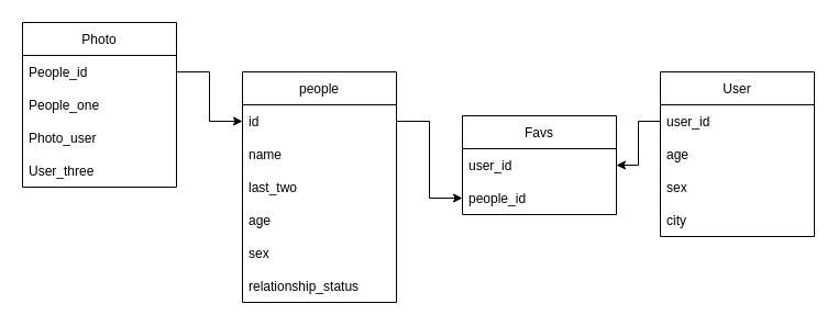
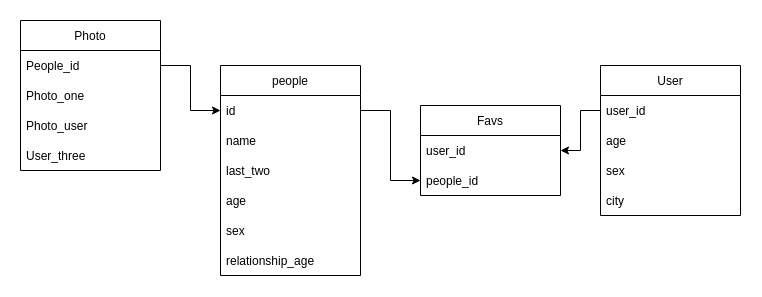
  <mxCell id="0" />
  <mxCell id="1" parent="0" />
  <mxCell id="2" value="User" style="swimlane;fontStyle=0;childLayout=stackLayout;horizontal=1;startSize=30;horizontalStack=0;resizeParent=1;resizeParentMax=0;resizeLast=0;collapsible=1;marginBottom=0;" parent="1" vertex="1"><mxGeometry x="600" y="65" width="140" height="150" as="geometry" /></mxCell>
  <mxCell id="3" value="user_id" style="text;strokeColor=none;fillColor=none;align=left;verticalAlign=middle;spacingLeft=4;spacingRight=4;overflow=hidden;points=[[0,0.5],[1,0.5]];portConstraint=eastwest;rotatable=0;" parent="2" vertex="1"><mxGeometry y="30" width="140" height="30" as="geometry" /></mxCell>
  <mxCell id="4" value="age" style="text;strokeColor=none;fillColor=none;align=left;verticalAlign=middle;spacingLeft=4;spacingRight=4;overflow=hidden;points=[[0,0.5],[1,0.5]];portConstraint=eastwest;rotatable=0;" vertex="1" parent="2"><mxGeometry y="60" width="140" height="30" as="geometry" /></mxCell>
  <mxCell id="5" value="sex" style="text;strokeColor=none;fillColor=none;align=left;verticalAlign=middle;spacingLeft=4;spacingRight=4;overflow=hidden;points=[[0,0.5],[1,0.5]];portConstraint=eastwest;rotatable=0;" parent="2" vertex="1"><mxGeometry y="90" width="140" height="30" as="geometry" /></mxCell>
  <mxCell id="6" value="city" style="text;strokeColor=none;fillColor=none;align=left;verticalAlign=middle;spacingLeft=4;spacingRight=4;overflow=hidden;points=[[0,0.5],[1,0.5]];portConstraint=eastwest;rotatable=0;" vertex="1" parent="2"><mxGeometry y="120" width="140" height="30" as="geometry" /></mxCell>
  <mxCell id="7" value="Photo" style="swimlane;fontStyle=0;childLayout=stackLayout;horizontal=1;startSize=30;horizontalStack=0;resizeParent=1;resizeParentMax=0;resizeLast=0;collapsible=1;marginBottom=0;" parent="1" vertex="1"><mxGeometry x="20" y="20" width="140" height="150" as="geometry" /></mxCell>
  <mxCell id="8" value="People_id" style="text;strokeColor=none;fillColor=none;align=left;verticalAlign=middle;spacingLeft=4;spacingRight=4;overflow=hidden;points=[[0,0.5],[1,0.5]];portConstraint=eastwest;rotatable=0;" parent="7" vertex="1"><mxGeometry y="30" width="140" height="30" as="geometry" /></mxCell>
- <mxCell id="9" value="People_one" style="text;strokeColor=none;fillColor=none;align=left;verticalAlign=middle;spacingLeft=4;spacingRight=4;overflow=hidden;points=[[0,0.5],[1,0.5]];portConstraint=eastwest;rotatable=0;" parent="7" vertex="1"><mxGeometry y="60" width="140" height="30" as="geometry" /></mxCell>
+ <mxCell id="9" value="Photo_one" style="text;strokeColor=none;fillColor=none;align=left;verticalAlign=middle;spacingLeft=4;spacingRight=4;overflow=hidden;points=[[0,0.5],[1,0.5]];portConstraint=eastwest;rotatable=0;" parent="7" vertex="1"><mxGeometry y="60" width="140" height="30" as="geometry" /></mxCell>
  <mxCell id="10" value="Photo_user" style="text;strokeColor=none;fillColor=none;align=left;verticalAlign=middle;spacingLeft=4;spacingRight=4;overflow=hidden;points=[[0,0.5],[1,0.5]];portConstraint=eastwest;rotatable=0;" parent="7" vertex="1"><mxGeometry y="90" width="140" height="30" as="geometry" /></mxCell>
  <mxCell id="11" value="User_three" style="text;strokeColor=none;fillColor=none;align=left;verticalAlign=middle;spacingLeft=4;spacingRight=4;overflow=hidden;points=[[0,0.5],[1,0.5]];portConstraint=eastwest;rotatable=0;" parent="7" vertex="1"><mxGeometry y="120" width="140" height="30" as="geometry" /></mxCell>
  <mxCell id="12" value="people" style="swimlane;fontStyle=0;childLayout=stackLayout;horizontal=1;startSize=30;horizontalStack=0;resizeParent=1;resizeParentMax=0;resizeLast=0;collapsible=1;marginBottom=0;" parent="1" vertex="1"><mxGeometry x="220" y="65" width="140" height="210" as="geometry" /></mxCell>
  <mxCell id="13" value="id" style="text;strokeColor=none;fillColor=none;align=left;verticalAlign=middle;spacingLeft=4;spacingRight=4;overflow=hidden;points=[[0,0.5],[1,0.5]];portConstraint=eastwest;rotatable=0;" parent="12" vertex="1"><mxGeometry y="30" width="140" height="30" as="geometry" /></mxCell>
  <mxCell id="14" value="name" style="text;strokeColor=none;fillColor=none;align=left;verticalAlign=middle;spacingLeft=4;spacingRight=4;overflow=hidden;points=[[0,0.5],[1,0.5]];portConstraint=eastwest;rotatable=0;" parent="12" vertex="1"><mxGeometry y="60" width="140" height="30" as="geometry" /></mxCell>
  <mxCell id="15" value="last_two" style="text;strokeColor=none;fillColor=none;align=left;verticalAlign=middle;spacingLeft=4;spacingRight=4;overflow=hidden;points=[[0,0.5],[1,0.5]];portConstraint=eastwest;rotatable=0;" parent="12" vertex="1"><mxGeometry y="90" width="140" height="30" as="geometry" /></mxCell>
  <mxCell id="16" value="age" style="text;strokeColor=none;fillColor=none;align=left;verticalAlign=middle;spacingLeft=4;spacingRight=4;overflow=hidden;points=[[0,0.5],[1,0.5]];portConstraint=eastwest;rotatable=0;" vertex="1" parent="12"><mxGeometry y="120" width="140" height="30" as="geometry" /></mxCell>
  <mxCell id="17" value="sex" style="text;strokeColor=none;fillColor=none;align=left;verticalAlign=middle;spacingLeft=4;spacingRight=4;overflow=hidden;points=[[0,0.5],[1,0.5]];portConstraint=eastwest;rotatable=0;" vertex="1" parent="12"><mxGeometry y="150" width="140" height="30" as="geometry" /></mxCell>
- <mxCell id="18" value="relationship_status" style="text;strokeColor=none;fillColor=none;align=left;verticalAlign=middle;spacingLeft=4;spacingRight=4;overflow=hidden;points=[[0,0.5],[1,0.5]];portConstraint=eastwest;rotatable=0;" vertex="1" parent="12"><mxGeometry y="180" width="140" height="30" as="geometry" /></mxCell>
+ <mxCell id="18" value="relationship_age" style="text;strokeColor=none;fillColor=none;align=left;verticalAlign=middle;spacingLeft=4;spacingRight=4;overflow=hidden;points=[[0,0.5],[1,0.5]];portConstraint=eastwest;rotatable=0;" vertex="1" parent="12"><mxGeometry y="180" width="140" height="30" as="geometry" /></mxCell>
  <mxCell id="19" style="edgeStyle=orthogonalEdgeStyle;rounded=0;orthogonalLoop=1;jettySize=auto;html=1;" parent="1" source="8" target="13" edge="1"><mxGeometry relative="1" as="geometry" /></mxCell>
  <mxCell id="20" value="Favs" style="swimlane;fontStyle=0;childLayout=stackLayout;horizontal=1;startSize=30;horizontalStack=0;resizeParent=1;resizeParentMax=0;resizeLast=0;collapsible=1;marginBottom=0;" vertex="1" parent="1"><mxGeometry x="420" y="105" width="140" height="90" as="geometry" /></mxCell>
  <mxCell id="21" value="user_id" style="text;strokeColor=none;fillColor=none;align=left;verticalAlign=middle;spacingLeft=4;spacingRight=4;overflow=hidden;points=[[0,0.5],[1,0.5]];portConstraint=eastwest;rotatable=0;" vertex="1" parent="20"><mxGeometry y="30" width="140" height="30" as="geometry" /></mxCell>
  <mxCell id="22" value="people_id" style="text;strokeColor=none;fillColor=none;align=left;verticalAlign=middle;spacingLeft=4;spacingRight=4;overflow=hidden;points=[[0,0.5],[1,0.5]];portConstraint=eastwest;rotatable=0;" vertex="1" parent="20"><mxGeometry y="60" width="140" height="30" as="geometry" /></mxCell>
  <mxCell id="23" style="edgeStyle=orthogonalEdgeStyle;rounded=0;orthogonalLoop=1;jettySize=auto;html=1;exitX=1;exitY=0.5;exitDx=0;exitDy=0;entryX=0;entryY=0.5;entryDx=0;entryDy=0;" edge="1" parent="1" source="13" target="22"><mxGeometry relative="1" as="geometry" /></mxCell>
  <mxCell id="24" style="edgeStyle=orthogonalEdgeStyle;rounded=0;orthogonalLoop=1;jettySize=auto;html=1;entryX=1;entryY=0.5;entryDx=0;entryDy=0;" edge="1" parent="1" source="3" target="21"><mxGeometry relative="1" as="geometry" /></mxCell>
